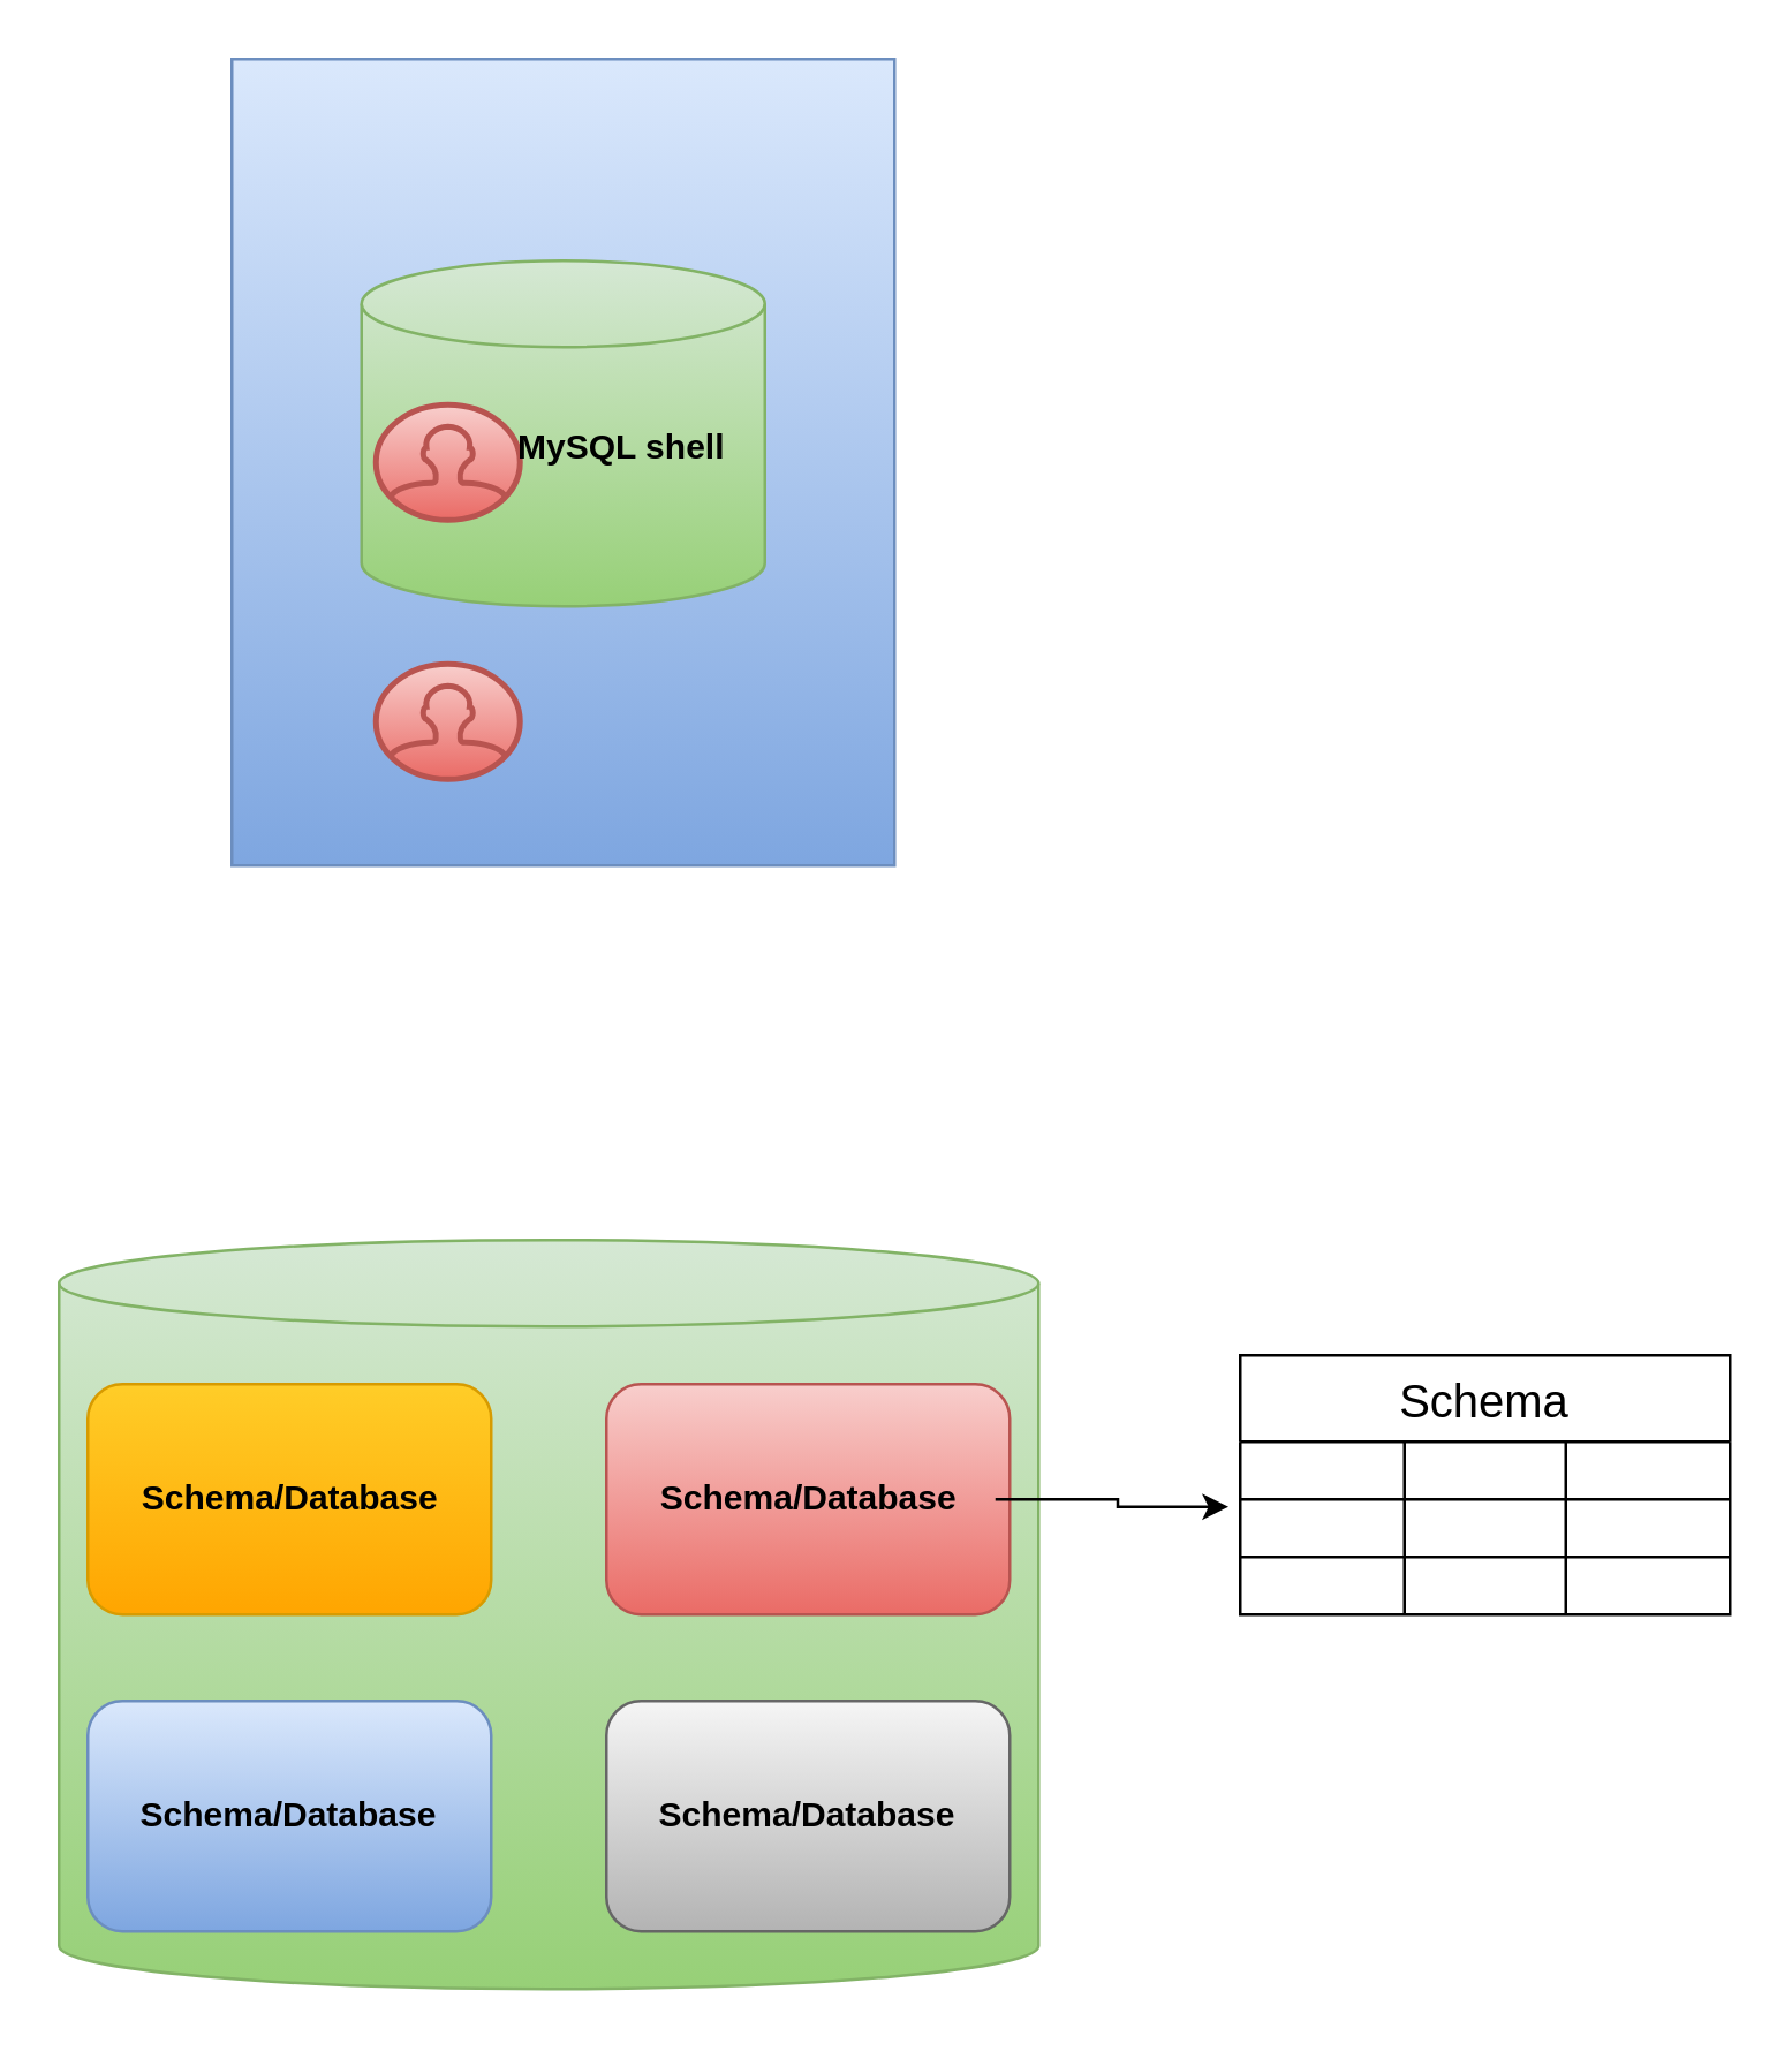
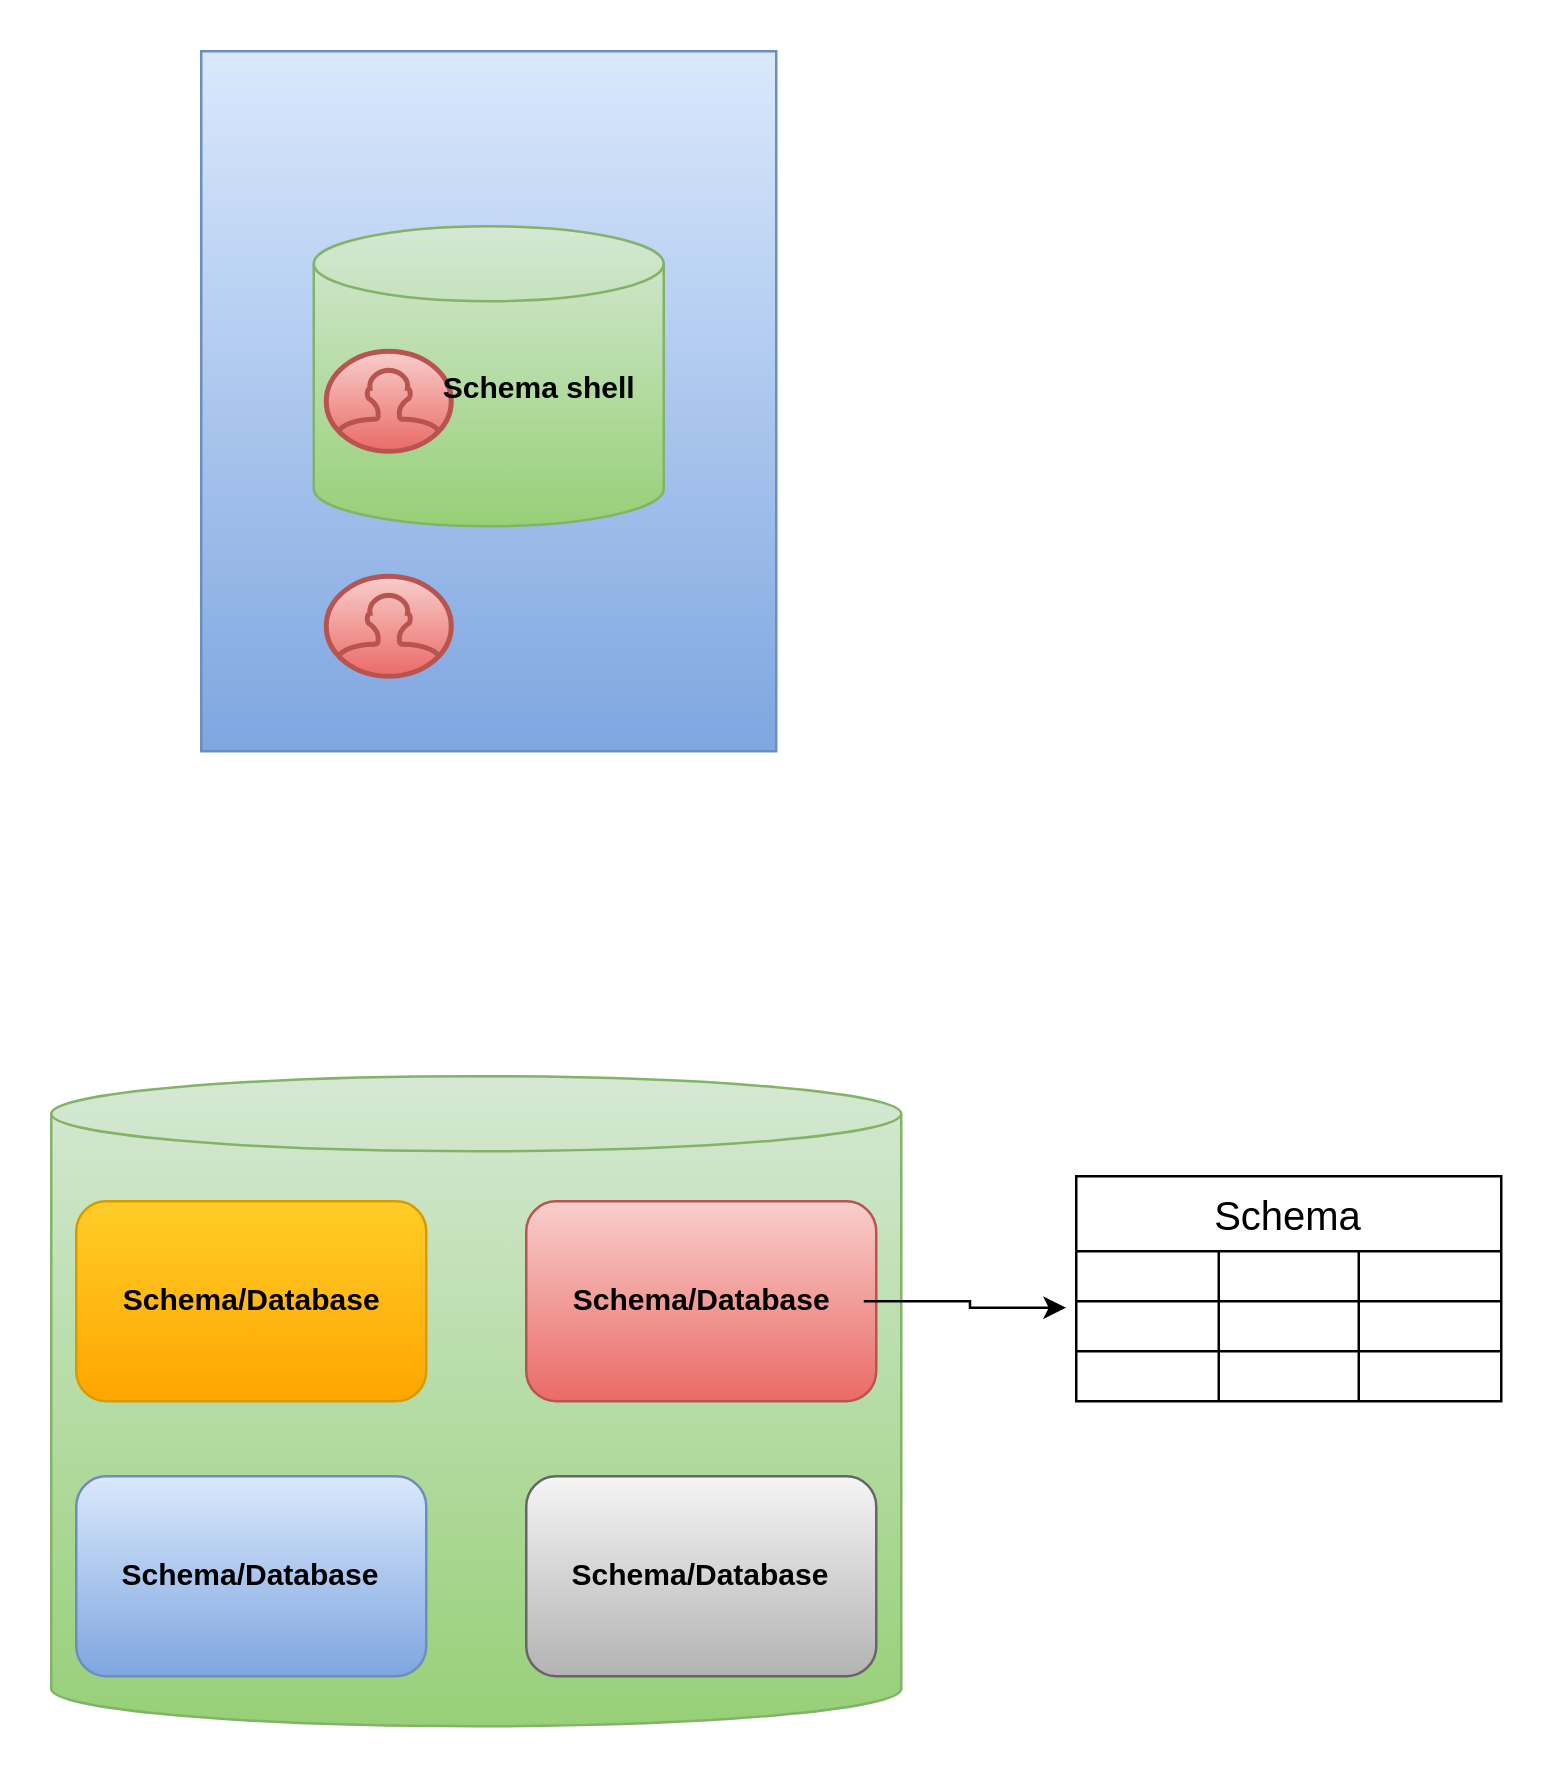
  <mxCell id="0" />
  <mxCell id="1" parent="0" />
  <mxCell id="2" value="" style="rounded=0;whiteSpace=wrap;html=1;fillColor=#dae8fc;gradientColor=#7ea6e0;strokeColor=#6c8ebf;" vertex="1" parent="1"><mxGeometry x="80" y="20" width="230" height="280" as="geometry" /></mxCell>
  <mxCell id="3" value="" style="shape=cylinder3;whiteSpace=wrap;html=1;boundedLbl=1;backgroundOutline=1;size=15;fillColor=#d5e8d4;gradientColor=#97d077;strokeColor=#82b366;" vertex="1" parent="1"><mxGeometry x="125" y="90" width="140" height="120" as="geometry" /></mxCell>
  <mxCell id="4" value="" style="html=1;verticalLabelPosition=bottom;align=center;labelBackgroundColor=#ffffff;verticalAlign=top;strokeWidth=2;strokeColor=#b85450;shadow=0;dashed=0;shape=mxgraph.ios7.icons.user;fillColor=#f8cecc;gradientColor=#ea6b66;" vertex="1" parent="1"><mxGeometry x="130" y="230" width="50" height="40" as="geometry" /></mxCell>
  <mxCell id="5" value="" style="html=1;verticalLabelPosition=bottom;align=center;labelBackgroundColor=#ffffff;verticalAlign=top;strokeWidth=2;strokeColor=#b85450;shadow=0;dashed=0;shape=mxgraph.ios7.icons.user;fillColor=#f8cecc;gradientColor=#ea6b66;" vertex="1" parent="1"><mxGeometry x="130" y="140" width="50" height="40" as="geometry" /></mxCell>
- <mxCell id="6" value="&lt;b&gt;MySQL shell&lt;/b&gt;" style="text;html=1;align=center;verticalAlign=middle;resizable=0;points=[];autosize=1;strokeColor=none;fillColor=none;" vertex="1" parent="1"><mxGeometry x="165" y="140" width="100" height="30" as="geometry" /></mxCell>
+ <mxCell id="6" value="&lt;b&gt;Schema shell&lt;/b&gt;" style="text;html=1;align=center;verticalAlign=middle;resizable=0;points=[];autosize=1;strokeColor=none;fillColor=none;" vertex="1" parent="1"><mxGeometry x="165" y="140" width="100" height="30" as="geometry" /></mxCell>
  <mxCell id="7" value="" style="shape=cylinder3;whiteSpace=wrap;html=1;boundedLbl=1;backgroundOutline=1;size=15;fillColor=#d5e8d4;gradientColor=#97d077;strokeColor=#82b366;" vertex="1" parent="1"><mxGeometry x="20" y="430" width="340" height="260" as="geometry" /></mxCell>
  <mxCell id="8" value="" style="rounded=1;whiteSpace=wrap;html=1;fillColor=#ffcd28;gradientColor=#ffa500;strokeColor=#d79b00;" vertex="1" parent="1"><mxGeometry x="30" y="480" width="140" height="80" as="geometry" /></mxCell>
  <mxCell id="9" value="" style="rounded=1;whiteSpace=wrap;html=1;fillColor=#f8cecc;gradientColor=#ea6b66;strokeColor=#b85450;" vertex="1" parent="1"><mxGeometry x="210" y="480" width="140" height="80" as="geometry" /></mxCell>
  <mxCell id="10" value="&lt;b style=&quot;text-wrap-mode: nowrap;&quot;&gt;Schema/Database&lt;/b&gt;" style="rounded=1;whiteSpace=wrap;html=1;fillColor=#dae8fc;gradientColor=#7ea6e0;strokeColor=#6c8ebf;" vertex="1" parent="1"><mxGeometry x="30" y="590" width="140" height="80" as="geometry" /></mxCell>
  <mxCell id="11" value="&lt;b style=&quot;text-wrap-mode: nowrap;&quot;&gt;Schema/Database&lt;/b&gt;" style="rounded=1;whiteSpace=wrap;html=1;fillColor=#f5f5f5;gradientColor=#b3b3b3;strokeColor=#666666;" vertex="1" parent="1"><mxGeometry x="210" y="590" width="140" height="80" as="geometry" /></mxCell>
  <mxCell id="12" value="&lt;b&gt;Schema/Database&lt;/b&gt;" style="text;html=1;align=center;verticalAlign=middle;resizable=0;points=[];autosize=1;strokeColor=none;fillColor=none;" vertex="1" parent="1"><mxGeometry x="35" y="505" width="130" height="30" as="geometry" /></mxCell>
  <mxCell id="13" value="&lt;b&gt;Schema/Database&lt;/b&gt;" style="text;html=1;align=center;verticalAlign=middle;resizable=0;points=[];autosize=1;strokeColor=none;fillColor=none;" vertex="1" parent="1"><mxGeometry x="215" y="505" width="130" height="30" as="geometry" /></mxCell>
  <mxCell id="14" value="Schema" style="shape=table;startSize=30;container=1;collapsible=0;childLayout=tableLayout;strokeColor=default;fontSize=16;" vertex="1" parent="1"><mxGeometry x="430" y="470" width="170" height="90" as="geometry" /></mxCell>
  <mxCell id="15" value="" style="shape=tableRow;horizontal=0;startSize=0;swimlaneHead=0;swimlaneBody=0;strokeColor=inherit;top=0;left=0;bottom=0;right=0;collapsible=0;dropTarget=0;fillColor=none;points=[[0,0.5],[1,0.5]];portConstraint=eastwest;fontSize=16;" vertex="1" parent="14"><mxGeometry y="30" width="170" height="20" as="geometry" /></mxCell>
  <mxCell id="16" value="" style="shape=partialRectangle;html=1;whiteSpace=wrap;connectable=0;strokeColor=inherit;overflow=hidden;fillColor=none;top=0;left=0;bottom=0;right=0;pointerEvents=1;fontSize=16;" vertex="1" parent="15"><mxGeometry width="57" height="20" as="geometry"><mxRectangle width="57" height="20" as="alternateBounds" /></mxGeometry></mxCell>
  <mxCell id="17" value="" style="shape=partialRectangle;html=1;whiteSpace=wrap;connectable=0;strokeColor=inherit;overflow=hidden;fillColor=none;top=0;left=0;bottom=0;right=0;pointerEvents=1;fontSize=16;" vertex="1" parent="15"><mxGeometry x="57" width="56" height="20" as="geometry"><mxRectangle width="56" height="20" as="alternateBounds" /></mxGeometry></mxCell>
  <mxCell id="18" value="" style="shape=partialRectangle;html=1;whiteSpace=wrap;connectable=0;strokeColor=inherit;overflow=hidden;fillColor=none;top=0;left=0;bottom=0;right=0;pointerEvents=1;fontSize=16;" vertex="1" parent="15"><mxGeometry x="113" width="57" height="20" as="geometry"><mxRectangle width="57" height="20" as="alternateBounds" /></mxGeometry></mxCell>
  <mxCell id="19" value="" style="shape=tableRow;horizontal=0;startSize=0;swimlaneHead=0;swimlaneBody=0;strokeColor=inherit;top=0;left=0;bottom=0;right=0;collapsible=0;dropTarget=0;fillColor=none;points=[[0,0.5],[1,0.5]];portConstraint=eastwest;fontSize=16;" vertex="1" parent="14"><mxGeometry y="50" width="170" height="20" as="geometry" /></mxCell>
  <mxCell id="20" value="" style="shape=partialRectangle;html=1;whiteSpace=wrap;connectable=0;strokeColor=inherit;overflow=hidden;fillColor=none;top=0;left=0;bottom=0;right=0;pointerEvents=1;fontSize=16;" vertex="1" parent="19"><mxGeometry width="57" height="20" as="geometry"><mxRectangle width="57" height="20" as="alternateBounds" /></mxGeometry></mxCell>
  <mxCell id="21" value="" style="shape=partialRectangle;html=1;whiteSpace=wrap;connectable=0;strokeColor=inherit;overflow=hidden;fillColor=none;top=0;left=0;bottom=0;right=0;pointerEvents=1;fontSize=16;" vertex="1" parent="19"><mxGeometry x="57" width="56" height="20" as="geometry"><mxRectangle width="56" height="20" as="alternateBounds" /></mxGeometry></mxCell>
  <mxCell id="22" value="" style="shape=partialRectangle;html=1;whiteSpace=wrap;connectable=0;strokeColor=inherit;overflow=hidden;fillColor=none;top=0;left=0;bottom=0;right=0;pointerEvents=1;fontSize=16;" vertex="1" parent="19"><mxGeometry x="113" width="57" height="20" as="geometry"><mxRectangle width="57" height="20" as="alternateBounds" /></mxGeometry></mxCell>
  <mxCell id="23" value="" style="shape=tableRow;horizontal=0;startSize=0;swimlaneHead=0;swimlaneBody=0;strokeColor=inherit;top=0;left=0;bottom=0;right=0;collapsible=0;dropTarget=0;fillColor=none;points=[[0,0.5],[1,0.5]];portConstraint=eastwest;fontSize=16;" vertex="1" parent="14"><mxGeometry y="70" width="170" height="20" as="geometry" /></mxCell>
  <mxCell id="24" value="" style="shape=partialRectangle;html=1;whiteSpace=wrap;connectable=0;strokeColor=inherit;overflow=hidden;fillColor=none;top=0;left=0;bottom=0;right=0;pointerEvents=1;fontSize=16;" vertex="1" parent="23"><mxGeometry width="57" height="20" as="geometry"><mxRectangle width="57" height="20" as="alternateBounds" /></mxGeometry></mxCell>
  <mxCell id="25" value="" style="shape=partialRectangle;html=1;whiteSpace=wrap;connectable=0;strokeColor=inherit;overflow=hidden;fillColor=none;top=0;left=0;bottom=0;right=0;pointerEvents=1;fontSize=16;" vertex="1" parent="23"><mxGeometry x="57" width="56" height="20" as="geometry"><mxRectangle width="56" height="20" as="alternateBounds" /></mxGeometry></mxCell>
  <mxCell id="26" value="" style="shape=partialRectangle;html=1;whiteSpace=wrap;connectable=0;strokeColor=inherit;overflow=hidden;fillColor=none;top=0;left=0;bottom=0;right=0;pointerEvents=1;fontSize=16;" vertex="1" parent="23"><mxGeometry x="113" width="57" height="20" as="geometry"><mxRectangle width="57" height="20" as="alternateBounds" /></mxGeometry></mxCell>
  <mxCell id="27" style="edgeStyle=orthogonalEdgeStyle;rounded=0;orthogonalLoop=1;jettySize=auto;html=1;entryX=-0.024;entryY=0.13;entryDx=0;entryDy=0;entryPerimeter=0;" edge="1" parent="1" source="13" target="19"><mxGeometry relative="1" as="geometry" /></mxCell>
